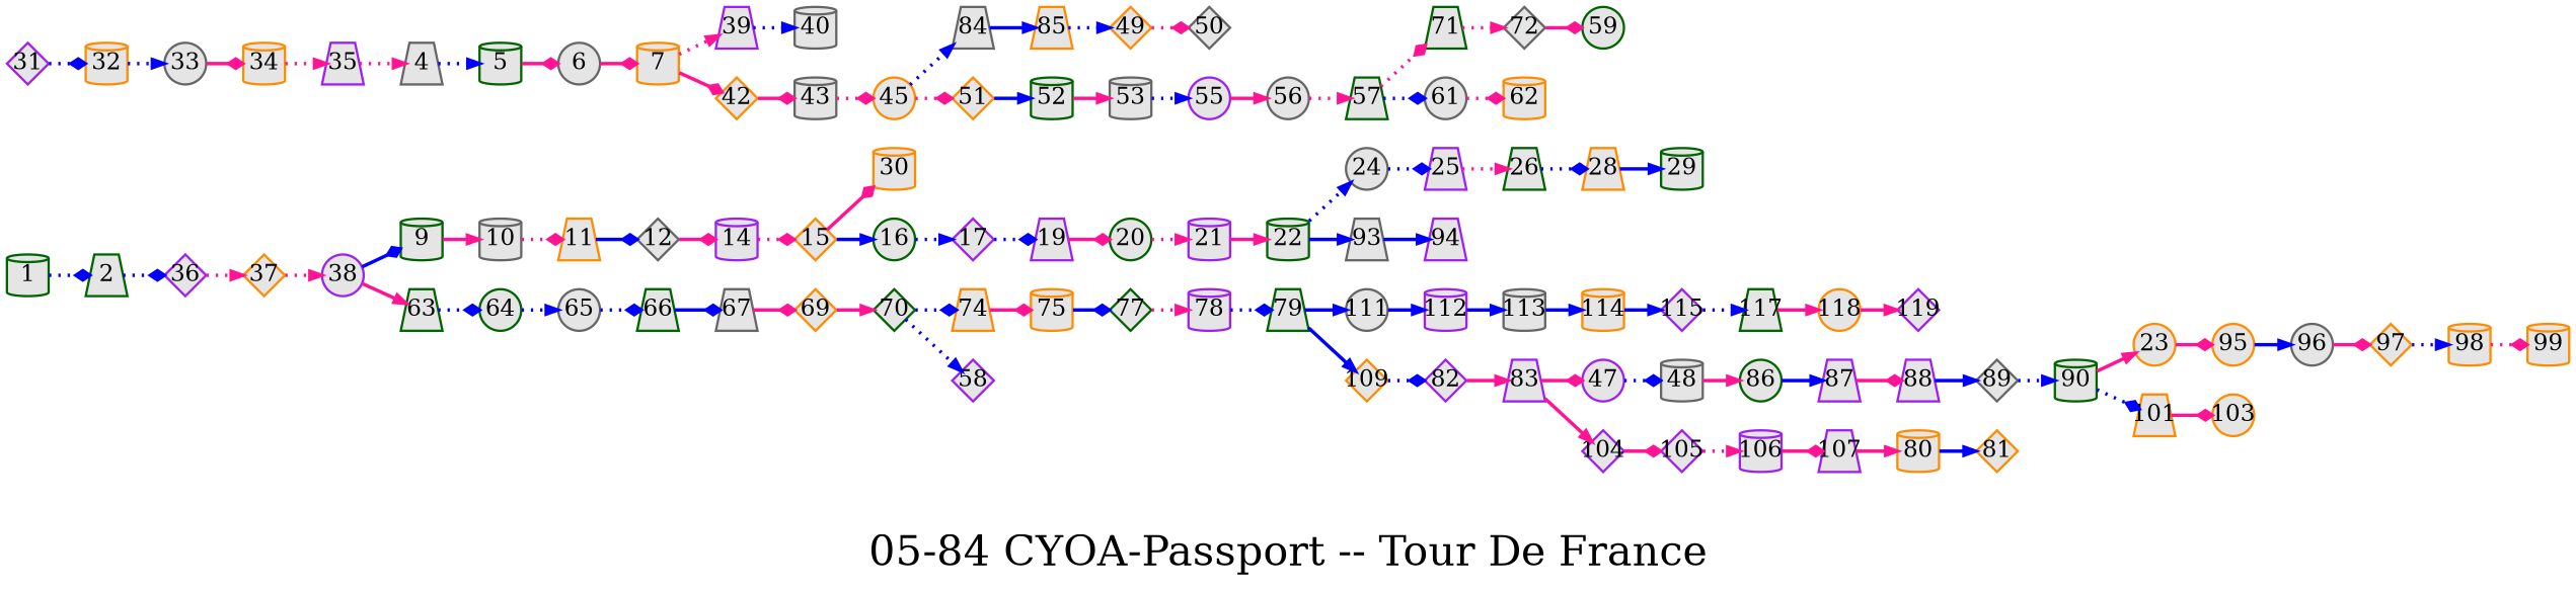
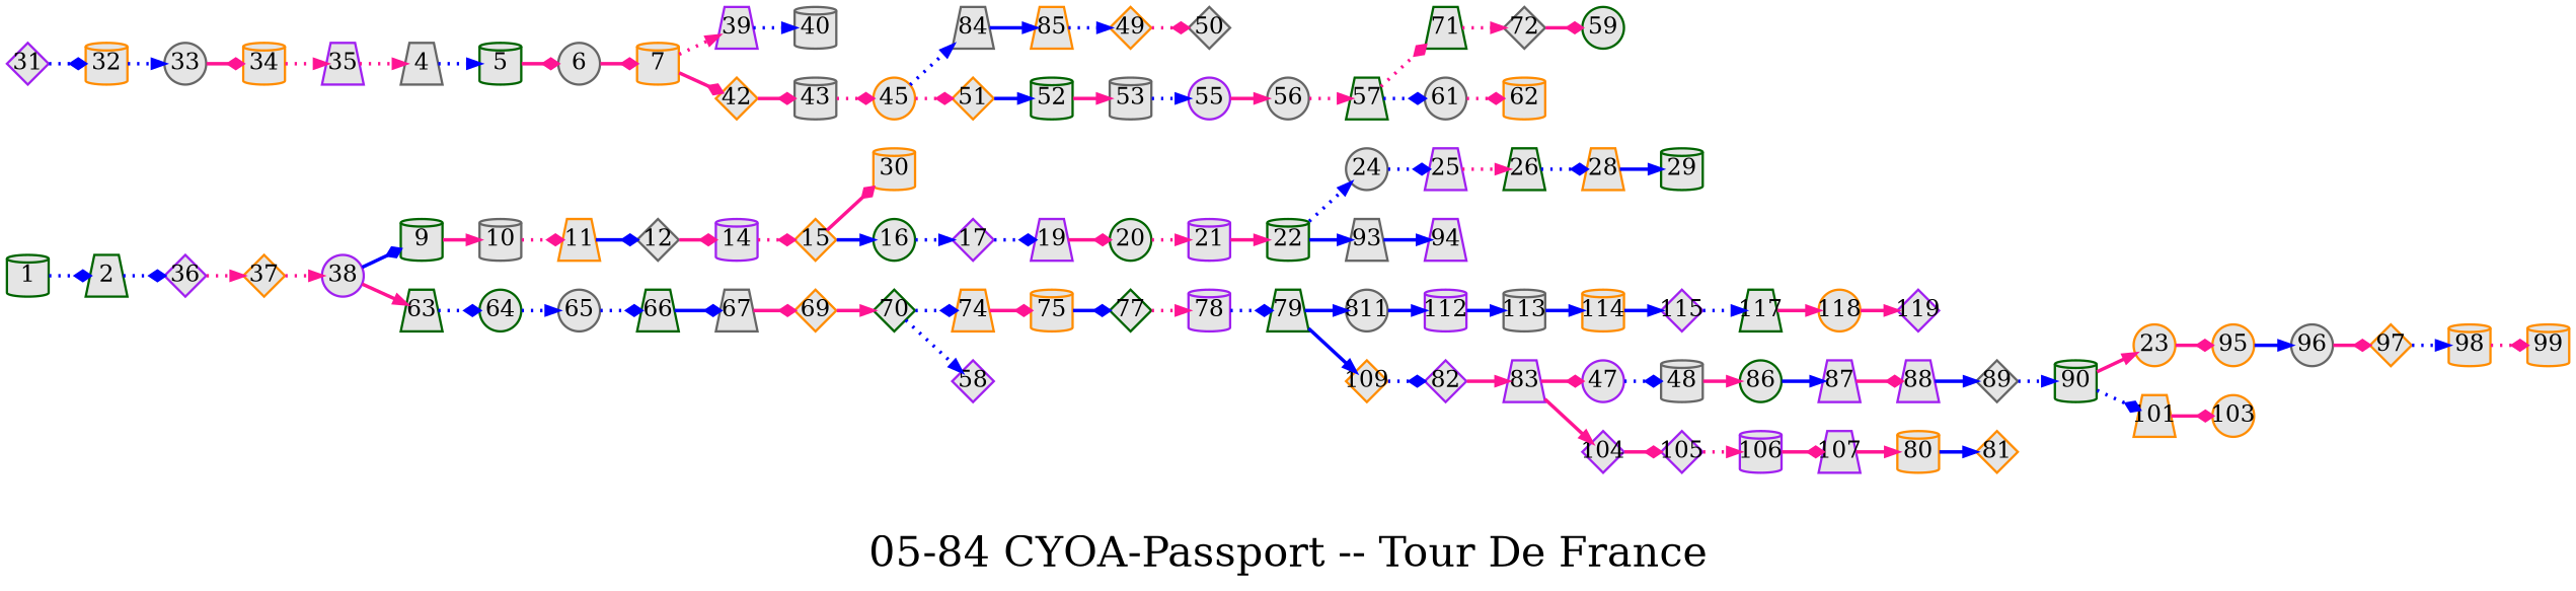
  digraph {
    fontsize=36
    label="05-84 CYOA-Passport -- Tour De France"
    nodesep=0.35
    ordering=out
    rankdir=LR
    ranksep=0.45
    node [color=darkorange fillcolor=grey90 fixedsize=true fontsize=20 labelfloat=true margin="0,0" penwidth=2 regular=true shape=cylinder style=filled]
    edge [arrowhead=normal color=deeppink fontsize=12 labelfloat=true penwidth=3 style=bold]
    1 [color=darkgreen]
    2 [color=darkgreen shape=trapezium]
    36 [color=purple shape=diamond]
    37 [shape=diamond]
    38 [color=purple shape=ellipse]
    4 [color=gray40 shape=trapezium]
    5 [color=darkgreen]
    6 [color=gray40 shape=ellipse]
    7
    39 [color=purple shape=trapezium]
    42 [shape=diamond]
    40 [color=gray40]
    43 [color=gray40]
    45 [shape=ellipse]
    9 [color=darkgreen]
    10 [color=gray40]
    11 [shape=trapezium]
    12 [color=gray40 shape=diamond]
    14 [color=purple]
    15 [shape=diamond]
    30
    16 [color=darkgreen shape=ellipse]
    17 [color=purple shape=diamond]
    31 [color=purple shape=diamond]
    32
    19 [color=purple shape=trapezium]
    20 [color=darkgreen shape=ellipse]
    21 [color=purple]
    22 [color=darkgreen]
    24 [color=gray40 shape=ellipse]
    93 [color=gray40 shape=trapezium]
    25 [color=purple shape=trapezium]
    94 [color=purple shape=trapezium]
    26 [color=darkgreen shape=trapezium]
    23 [shape=ellipse]
    95 [shape=ellipse]
    96 [color=gray40 shape=ellipse]
    97 [shape=diamond]
    28 [shape=trapezium]
    29 [color=darkgreen]
    33 [color=gray40 shape=ellipse]
    34
    35 [color=purple shape=trapezium]
    63 [color=darkgreen shape=trapezium]
    64 [color=darkgreen shape=ellipse]
    65 [color=gray40 shape=ellipse]
    84 [color=gray40 shape=trapezium]
    51 [shape=diamond]
    85 [shape=trapezium]
    52 [color=darkgreen]
    49 [shape=diamond]
    53 [color=gray40]
    47 [color=purple shape=ellipse]
    48 [color=gray40]
    86 [color=darkgreen shape=ellipse]
    87 [color=purple shape=trapezium]
    88 [color=purple shape=trapezium]
    50 [color=gray40 shape=diamond]
    55 [color=purple shape=ellipse]
    56 [color=gray40 shape=ellipse]
    57 [color=darkgreen shape=trapezium]
    71 [color=darkgreen shape=trapezium]
    61 [color=gray40 shape=ellipse]
    72 [color=gray40 shape=diamond]
    62
    59 [color=darkgreen shape=ellipse]
    66 [color=darkgreen shape=trapezium]
    67 [color=gray40 shape=trapezium]
    69 [shape=diamond]
    70 [color=darkgreen shape=diamond]
    74 [shape=trapezium]
    58 [color=purple shape=diamond]
    75
    77 [color=darkgreen shape=diamond]
    78 [color=purple]
    79 [color=darkgreen shape=trapezium]
-   111 [color=gray40 shape=ellipse]
+   111 [color=gray40 shape=ellipse label=811]
    109 [shape=diamond]
    112 [color=purple]
    82 [color=purple shape=diamond]
    113 [color=gray40]
    83 [color=purple shape=trapezium]
    81 [shape=diamond]
    80
    104 [color=purple shape=diamond]
    105 [color=purple shape=diamond]
    106 [color=purple]
    89 [color=gray40 shape=diamond]
    90 [color=darkgreen]
    101 [shape=trapezium]
    103 [shape=ellipse]
    98
    99
    107 [color=purple shape=trapezium]
    114
    115 [color=purple shape=diamond]
    117 [color=darkgreen shape=trapezium]
    118 [shape=ellipse]
    119 [color=purple shape=diamond]
    1 -> 2 [arrowhead=diamond color=blue style=dotted]
    2 -> 36 [arrowhead=diamond color=blue style=dotted]
    36 -> 37 [style=dotted]
    37 -> 38 [style=dotted]
    38 -> 9 [arrowhead=diamond color=blue]
    38 -> 63
    4 -> 5 [color=blue style=dotted]
    5 -> 6 [arrowhead=diamond]
    6 -> 7 [arrowhead=diamond]
    7 -> 39 [style=dotted]
    7 -> 42 [arrowhead=diamond]
    39 -> 40 [color=blue style=dotted]
    42 -> 43 [arrowhead=diamond]
    43 -> 45 [arrowhead=diamond style=dotted]
    45 -> 84 [color=blue style=dotted]
    45 -> 51 [arrowhead=diamond style=dotted]
    9 -> 10
    10 -> 11 [arrowhead=diamond style=dotted]
    11 -> 12 [arrowhead=diamond color=blue]
    12 -> 14 [arrowhead=diamond]
    14 -> 15 [arrowhead=diamond style=dotted]
    15 -> 30 [arrowhead=diamond]
    15 -> 16 [color=blue]
    16 -> 17 [color=blue style=dotted]
    17 -> 19 [arrowhead=diamond color=blue style=dotted]
    31 -> 32 [arrowhead=diamond color=blue style=dotted]
    32 -> 33 [color=blue style=dotted]
    19 -> 20 [arrowhead=diamond]
    20 -> 21 [style=dotted]
    21 -> 22
    22 -> 24 [color=blue style=dotted]
    22 -> 93 [color=blue]
    24 -> 25 [arrowhead=diamond color=blue style=dotted]
    93 -> 94 [color=blue]
    25 -> 26 [style=dotted]
    26 -> 28 [arrowhead=diamond color=blue style=dotted]
    23 -> 95 [arrowhead=diamond]
    95 -> 96 [color=blue]
    96 -> 97 [arrowhead=diamond]
    97 -> 98 [color=blue style=dotted]
    28 -> 29 [color=blue]
    33 -> 34 [arrowhead=diamond]
    34 -> 35 [style=dotted]
    35 -> 4 [style=dotted]
    63 -> 64 [arrowhead=diamond color=blue style=dotted]
    64 -> 65 [color=blue style=dotted]
    65 -> 66 [arrowhead=diamond color=blue style=dotted]
    84 -> 85 [color=blue]
    51 -> 52 [color=blue]
    85 -> 49 [color=blue style=dotted]
    52 -> 53
    49 -> 50 [arrowhead=diamond style=dotted]
    53 -> 55 [color=blue style=dotted]
    47 -> 48 [arrowhead=diamond color=blue style=dotted]
    48 -> 86
    86 -> 87 [color=blue]
    87 -> 88 [arrowhead=diamond]
    88 -> 89 [color=blue]
    55 -> 56
    56 -> 57 [style=dotted]
    57 -> 71 [arrowhead=diamond style=dotted]
    57 -> 61 [arrowhead=diamond color=blue style=dotted]
    71 -> 72 [style=dotted]
    61 -> 62 [arrowhead=diamond style=dotted]
    72 -> 59 [arrowhead=diamond]
    66 -> 67 [arrowhead=diamond color=blue]
    67 -> 69 [arrowhead=diamond]
    69 -> 70
    70 -> 74 [arrowhead=diamond color=blue style=dotted]
    70 -> 58 [color=blue style=dotted]
    74 -> 75 [arrowhead=diamond]
    75 -> 77 [arrowhead=diamond color=blue]
    77 -> 78 [style=dotted]
    78 -> 79 [arrowhead=diamond color=blue style=dotted]
    79 -> 111 [color=blue]
    79 -> 109 [color=blue]
    111 -> 112 [color=blue]
    109 -> 82 [arrowhead=diamond color=blue style=dotted]
    112 -> 113 [color=blue]
    82 -> 83
    113 -> 114 [color=blue]
    83 -> 47 [arrowhead=diamond]
    83 -> 104
    80 -> 81 [color=blue]
    104 -> 105 [arrowhead=diamond]
    105 -> 106 [style=dotted]
    106 -> 107 [arrowhead=diamond]
    89 -> 90 [color=blue style=dotted]
    90 -> 23
    90 -> 101 [arrowhead=diamond color=blue style=dotted]
    101 -> 103 [arrowhead=diamond]
    98 -> 99 [arrowhead=diamond style=dotted]
    107 -> 80
    114 -> 115 [color=blue]
    115 -> 117 [color=blue style=dotted]
    117 -> 118
    118 -> 119
  }
